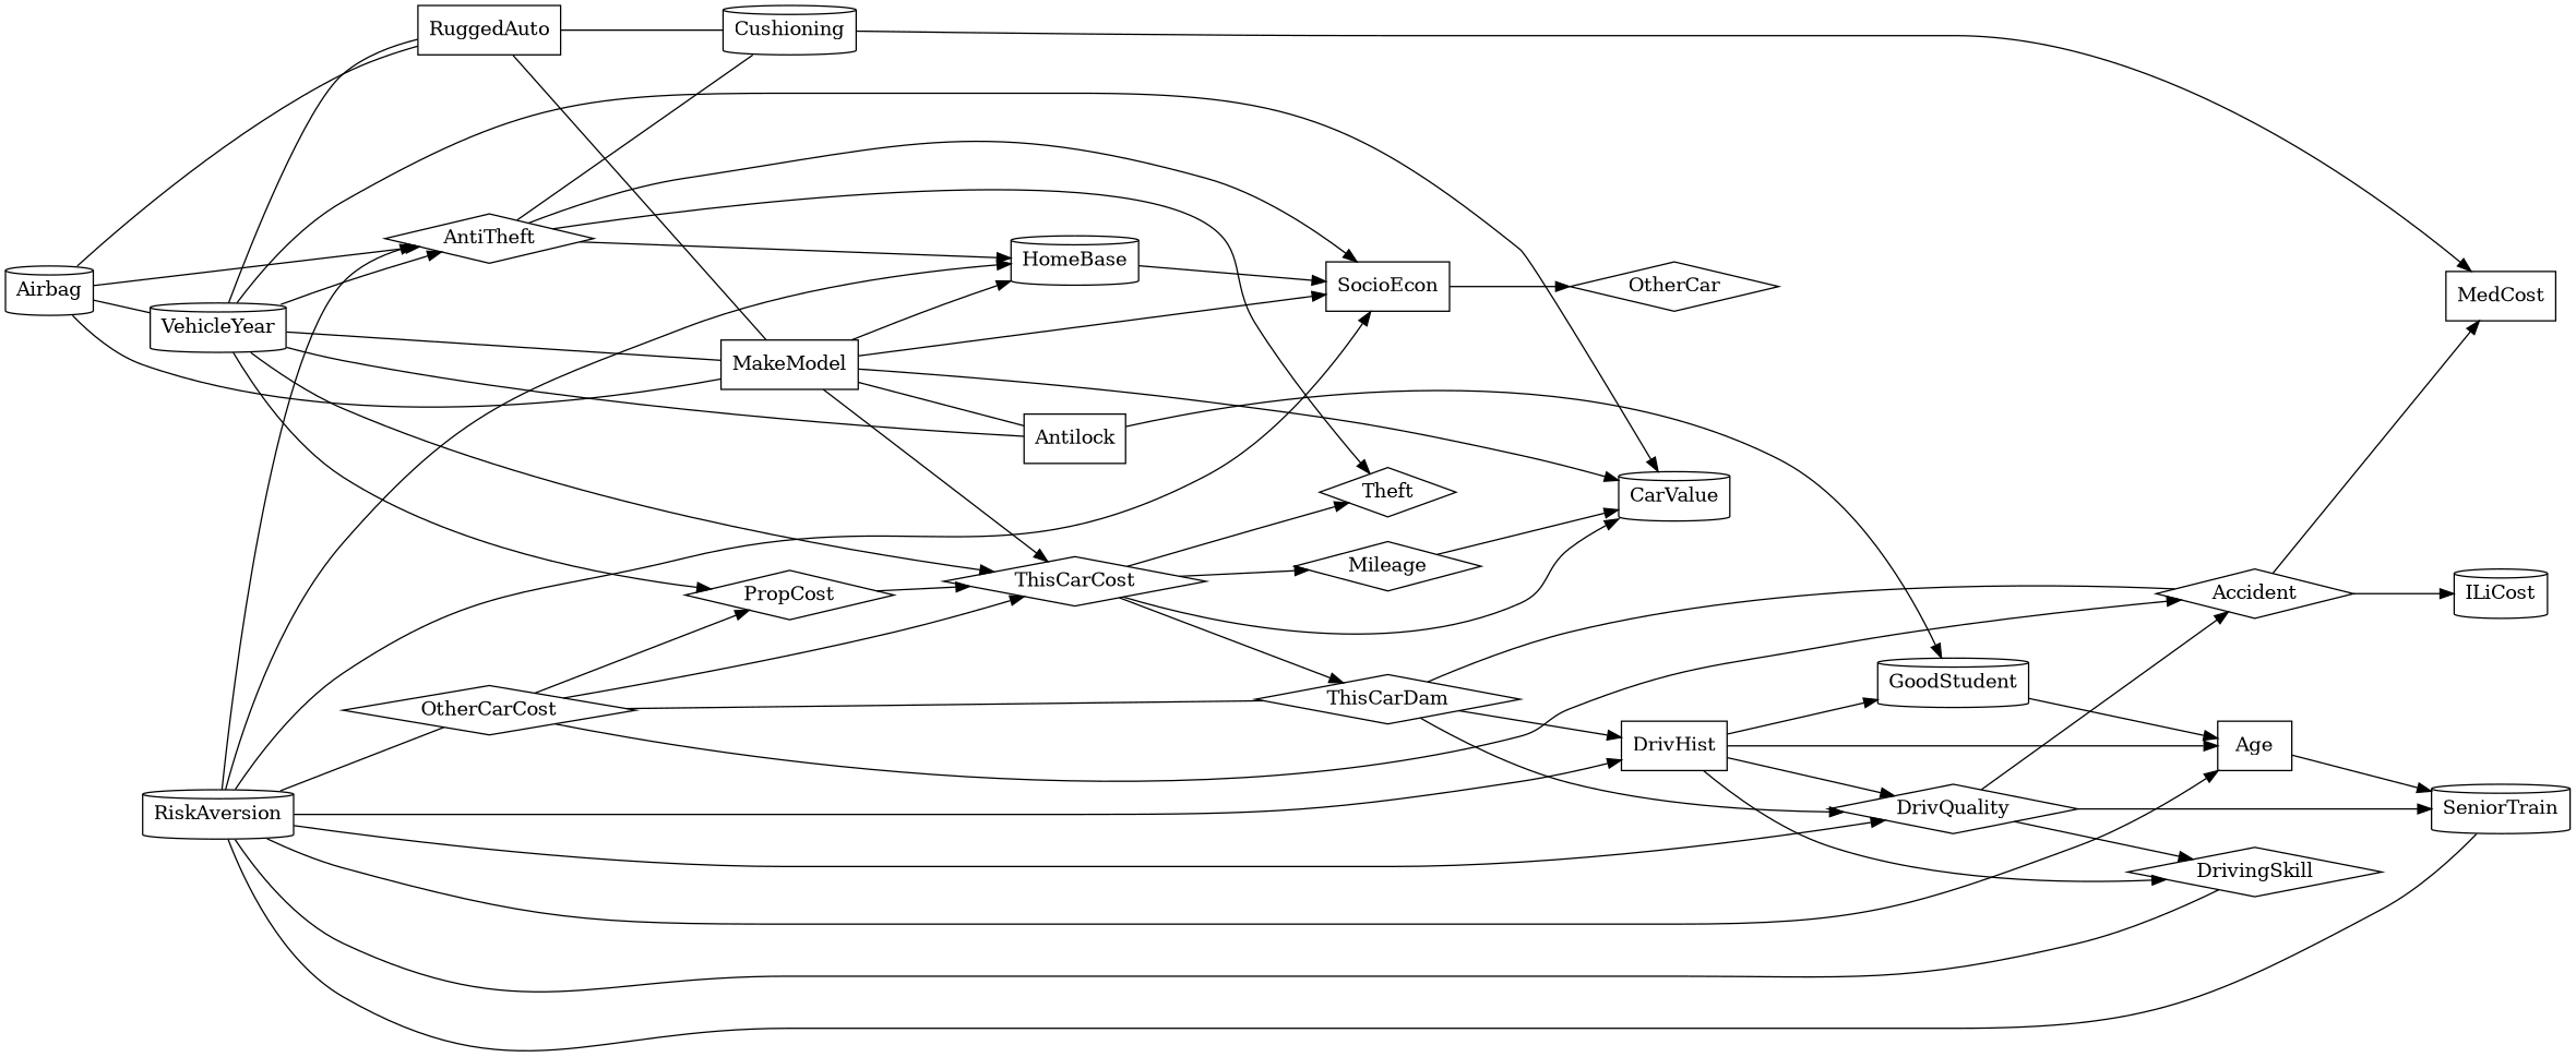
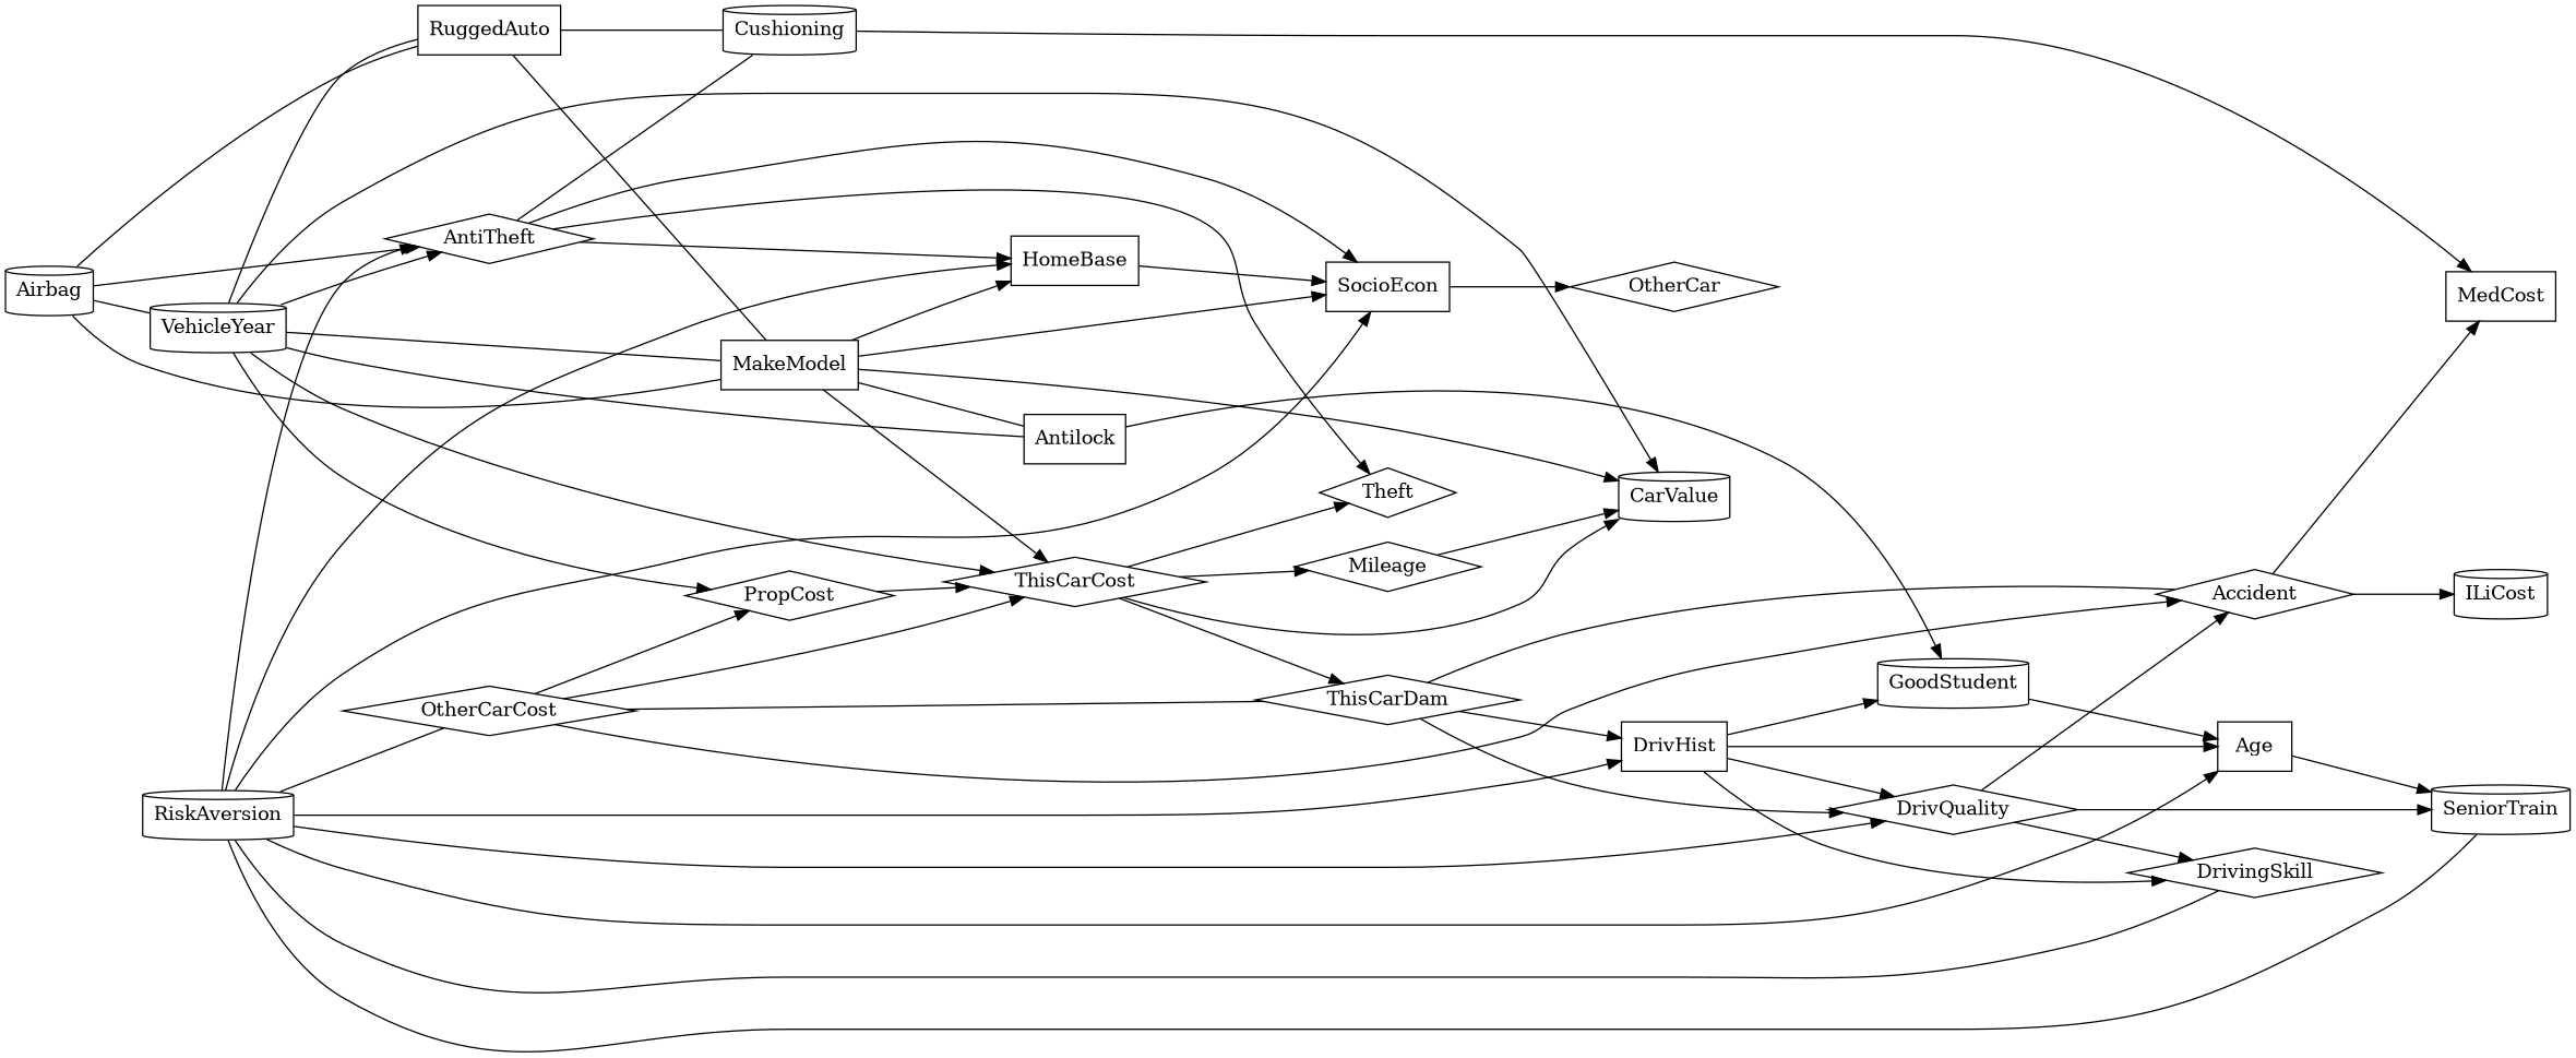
  digraph {
    fontname="DejaVu Serif"
    rankdir=LR
    node [fontname="DejaVu Serif" shape=diamond]
    edge [fontname="DejaVu Serif"]
    RiskAversion [shape=cylinder]
    SocioEcon [shape=box]
    OtherCarCost
    AntiTheft
    DrivHist [shape=box]
    Age [shape=box]
    DrivQuality
    DrivingSkill
-   HomeBase [shape=cylinder]
+   HomeBase [shape=box]
    SeniorTrain [shape=cylinder]
    OtherCar
    Accident
    ThisCarCost
    ThisCarDam
    PropCost
    Theft
    Cushioning [shape=cylinder]
    GoodStudent [shape=cylinder]
    MedCost [shape=box]
    ILiCost [shape=cylinder]
    CarValue [shape=cylinder]
    Mileage
    MakeModel [shape=box]
    Antilock [shape=box]
    Airbag [shape=cylinder]
    VehicleYear [shape=cylinder]
    RuggedAuto [shape=box]
    RiskAversion -> SocioEcon
    RiskAversion -> OtherCarCost [dir=none]
    RiskAversion -> AntiTheft
    RiskAversion -> DrivHist
    RiskAversion -> Age
    RiskAversion -> DrivQuality
    RiskAversion -> DrivingSkill [dir=none]
    RiskAversion -> HomeBase
    RiskAversion -> SeniorTrain [dir=none]
    SocioEcon -> OtherCar
    OtherCarCost -> Accident
    OtherCarCost -> ThisCarCost
    OtherCarCost -> ThisCarDam [dir=none]
    OtherCarCost -> PropCost
    AntiTheft -> SocioEcon
    AntiTheft -> HomeBase
    AntiTheft -> Theft
    AntiTheft -> Cushioning [dir=none]
    DrivHist -> Age
    DrivHist -> DrivQuality
    DrivHist -> DrivingSkill
    DrivHist -> GoodStudent
    Age -> SeniorTrain
    DrivQuality -> DrivingSkill
    DrivQuality -> SeniorTrain
    DrivQuality -> Accident
    HomeBase -> SocioEcon
    Accident -> MedCost
    Accident -> ILiCost
    ThisCarCost -> ThisCarDam
    ThisCarCost -> Theft
    ThisCarCost -> CarValue
    ThisCarCost -> Mileage
    ThisCarDam -> DrivHist
    ThisCarDam -> DrivQuality
    ThisCarDam -> Accident [dir=none]
    PropCost -> ThisCarCost
    Cushioning -> MedCost
    GoodStudent -> Age
    Mileage -> CarValue
    MakeModel -> SocioEcon
    MakeModel -> HomeBase
    MakeModel -> ThisCarCost
    MakeModel -> CarValue
    MakeModel -> Antilock [dir=none]
    Antilock -> GoodStudent
    Airbag -> AntiTheft
    Airbag -> MakeModel [dir=none]
    Airbag -> VehicleYear [dir=none]
    Airbag -> RuggedAuto [dir=none]
    VehicleYear -> AntiTheft
    VehicleYear -> ThisCarCost
    VehicleYear -> PropCost
    VehicleYear -> CarValue
    VehicleYear -> MakeModel [dir=none]
    VehicleYear -> Antilock [dir=none]
    VehicleYear -> RuggedAuto [dir=none]
    RuggedAuto -> Cushioning [dir=none]
    RuggedAuto -> MakeModel [dir=none]
  }
